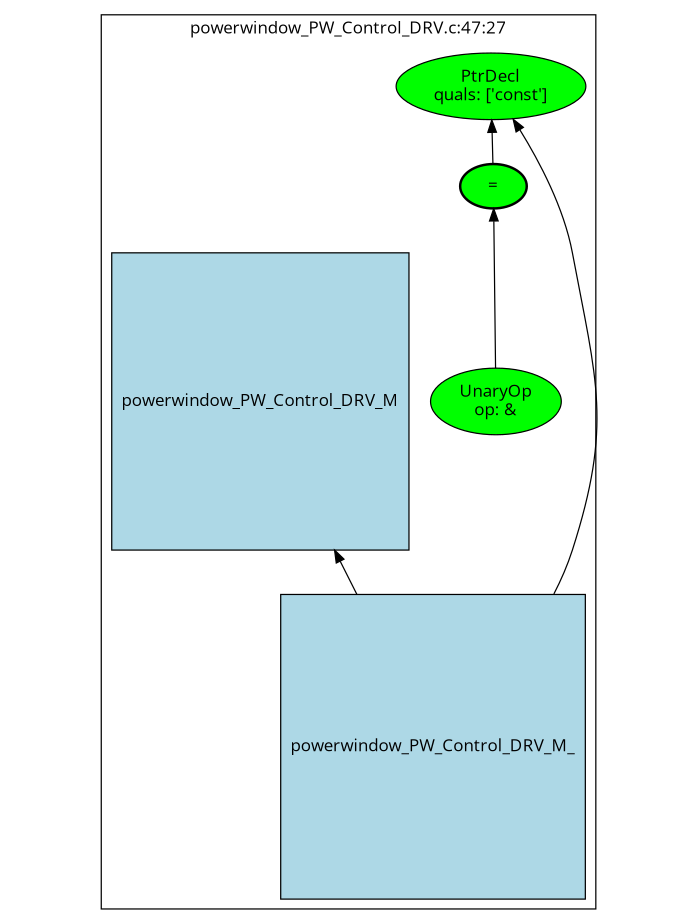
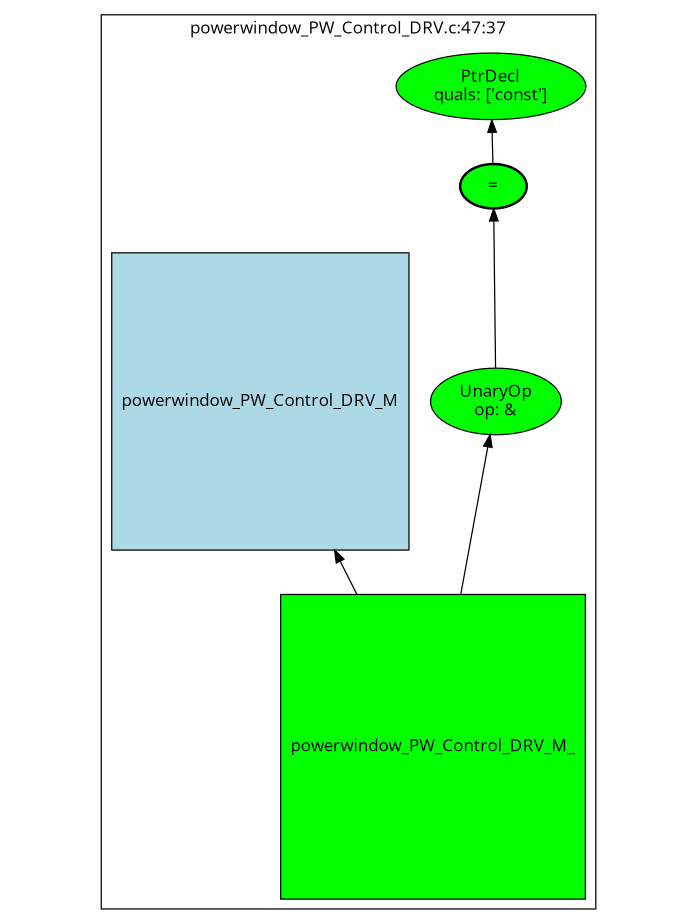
  strict graph {
    fontname="Open Sans"
    newrank=true
    node [fontname="Open Sans" style=filled]
    edge [fontname="Open Sans" dir=back]
    rank2 [height=0.5 style=invis width=0.013889]
    n2 [fillcolor=green height=0.5 label="=" style="filled,bold" width=0.75]
    end [height=0.5 style=invis width=0.013889]
    n4 [fillcolor=green height=0.74639 label="UnaryOp\nop: &" width=1.316]
-   n5 [fillcolor=lightblue height=3.2083 label=powerwindow_PW_Control_DRV_M_ shape=square width=3.2083]
+   n5 [fillcolor=green height=3.2083 label=powerwindow_PW_Control_DRV_M_ shape=square width=3.2083]
    n6 [fillcolor=green height=0.74639 label="PtrDecl\nquals: ['const']" width=1.866]
    n7 [fillcolor=lightblue height=3.1111 label=powerwindow_PW_Control_DRV_M shape=square width=3.1111]
    rank1 [height=0.5 style=invis width=0.013889]
    subgraph sub_1 {
      rank=same
      rankdir=LR
      rank2
      n2
      end
    }
    subgraph cluster_2 {
-     label="powerwindow_PW_Control_DRV.c:47:27"
+     label="powerwindow_PW_Control_DRV.c:47:37"
      n2
      n4
      n5
      n6
      n7
    }
    rank2 -- n2 [style=invis dir=""]
    n2 -- end [style=invis dir=""]
    n2 -- n4
-   n6 -- n5
+   n4 -- n5
    n6 -- n2
    n7 -- n5
    rank1 -- rank2 [style=invis dir=""]
  }
